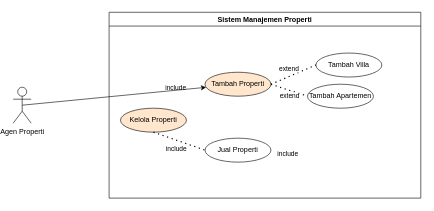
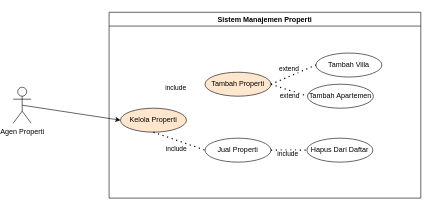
  <mxCell id="0" />
  <mxCell id="1" parent="0" />
  <mxCell id="2" value="Agen Properti" style="shape=umlActor;verticalLabelPosition=bottom;verticalAlign=top;html=1;outlineConnect=0;" vertex="1" parent="1"><mxGeometry x="20" y="145" width="30" height="60" as="geometry" /></mxCell>
  <mxCell id="3" value="Sistem Manajemen Properti" style="swimlane;whiteSpace=wrap;html=1;" vertex="1" parent="1"><mxGeometry x="180" y="20" width="520" height="310" as="geometry" /></mxCell>
  <mxCell id="4" value="Tambah Properti" style="ellipse;whiteSpace=wrap;html=1;fillColor=#ffe6cc;" vertex="1" parent="3"><mxGeometry x="160" y="100" width="110" height="40" as="geometry" /></mxCell>
  <mxCell id="5" value="Jual Properti" style="ellipse;whiteSpace=wrap;html=1;" vertex="1" parent="3"><mxGeometry x="160" y="210" width="110" height="40" as="geometry" /></mxCell>
  <mxCell id="6" value="Kelola Properti" style="ellipse;whiteSpace=wrap;html=1;fillColor=#ffe6cc;" vertex="1" parent="3"><mxGeometry x="19" y="160" width="110" height="40" as="geometry" /></mxCell>
  <mxCell id="7" value="Tambah Villa" style="ellipse;whiteSpace=wrap;html=1;" vertex="1" parent="3"><mxGeometry x="345" y="68" width="110" height="40" as="geometry" /></mxCell>
  <mxCell id="8" value="Tambah Apartemen" style="ellipse;whiteSpace=wrap;html=1;" vertex="1" parent="3"><mxGeometry x="331" y="120" width="110" height="40" as="geometry" /></mxCell>
+ <mxCell id="9" value="Hapus Dari Daftar" style="ellipse;whiteSpace=wrap;html=1;" vertex="1" parent="3"><mxGeometry x="330" y="210" width="110" height="40" as="geometry" /></mxCell>
  <mxCell id="10" value="" style="endArrow=none;dashed=1;html=1;dashPattern=1 3;strokeWidth=2;rounded=0;exitX=0.5;exitY=1;exitDx=0;exitDy=0;entryX=0;entryY=0.5;entryDx=0;entryDy=0;" edge="1" parent="3" source="6" target="5"><mxGeometry width="50" height="50" relative="1" as="geometry"><mxPoint x="80" y="260" as="sourcePoint" /><mxPoint x="175" y="220" as="targetPoint" /><Array as="points" /></mxGeometry></mxCell>
  <mxCell id="11" value="include" style="edgeLabel;html=1;align=center;verticalAlign=middle;resizable=0;points=[];" vertex="1" connectable="0" parent="10"><mxGeometry x="-0.069" y="-7" relative="1" as="geometry"><mxPoint y="7" as="offset" /></mxGeometry></mxCell>
  <mxCell id="12" value="" style="endArrow=none;dashed=1;html=1;dashPattern=1 3;strokeWidth=2;rounded=0;exitX=1;exitY=0.5;exitDx=0;exitDy=0;entryX=0;entryY=0.5;entryDx=0;entryDy=0;" edge="1" parent="3" source="4" target="7"><mxGeometry width="50" height="50" relative="1" as="geometry"><mxPoint x="280" y="110" as="sourcePoint" /><mxPoint x="320" y="90" as="targetPoint" /><Array as="points" /></mxGeometry></mxCell>
  <mxCell id="13" value="" style="endArrow=none;dashed=1;html=1;dashPattern=1 3;strokeWidth=2;rounded=0;exitX=1;exitY=0.5;exitDx=0;exitDy=0;entryX=0;entryY=0.5;entryDx=0;entryDy=0;" edge="1" parent="3" source="4" target="8"><mxGeometry width="50" height="50" relative="1" as="geometry"><mxPoint x="280" y="180" as="sourcePoint" /><mxPoint x="375" y="140" as="targetPoint" /><Array as="points" /></mxGeometry></mxCell>
+ <mxCell id="14" value="" style="endArrow=none;dashed=1;html=1;dashPattern=1 3;strokeWidth=2;rounded=0;exitX=1;exitY=0.5;exitDx=0;exitDy=0;entryX=0;entryY=0.5;entryDx=0;entryDy=0;" edge="1" parent="3" source="5" target="9"><mxGeometry width="50" height="50" relative="1" as="geometry"><mxPoint x="280" y="280" as="sourcePoint" /><mxPoint x="330" y="240" as="targetPoint" /><Array as="points" /></mxGeometry></mxCell>
  <mxCell id="15" value="include" style="edgeLabel;html=1;align=center;verticalAlign=middle;resizable=0;points=[];" vertex="1" connectable="0" parent="1"><mxGeometry x="290" y="145" as="geometry" /></mxCell>
  <mxCell id="16" value="include" style="edgeLabel;html=1;align=center;verticalAlign=middle;resizable=0;points=[];" vertex="1" connectable="0" parent="1"><mxGeometry x="484" y="260" as="geometry"><mxPoint x="-7" y="-4" as="offset" /></mxGeometry></mxCell>
  <mxCell id="17" value="extend" style="edgeLabel;html=1;align=center;verticalAlign=middle;resizable=0;points=[];" vertex="1" connectable="0" parent="1"><mxGeometry x="471" y="112" as="geometry"><mxPoint x="8" y="1" as="offset" /></mxGeometry></mxCell>
  <mxCell id="18" value="extend" style="edgeLabel;html=1;align=center;verticalAlign=middle;resizable=0;points=[];" vertex="1" connectable="0" parent="1"><mxGeometry x="472" y="158" as="geometry"><mxPoint x="8" y="1" as="offset" /></mxGeometry></mxCell>
- <mxCell id="19" value="" style="endArrow=classic;html=1;rounded=0;exitX=0.5;exitY=0.5;exitDx=0;exitDy=0;exitPerimeter=0;" edge="1" parent="1" source="2" target="4"><mxGeometry width="50" height="50" relative="1" as="geometry"><mxPoint x="60" y="180" as="sourcePoint" /><mxPoint x="140" y="170" as="targetPoint" /></mxGeometry></mxCell>
+ <mxCell id="19" value="" style="endArrow=classic;html=1;rounded=0;entryX=0;entryY=0.5;entryDx=0;entryDy=0;exitX=0.5;exitY=0.5;exitDx=0;exitDy=0;exitPerimeter=0;" edge="1" parent="1" source="2" target="6"><mxGeometry width="50" height="50" relative="1" as="geometry"><mxPoint x="60" y="180" as="sourcePoint" /><mxPoint x="140" y="170" as="targetPoint" /></mxGeometry></mxCell>
